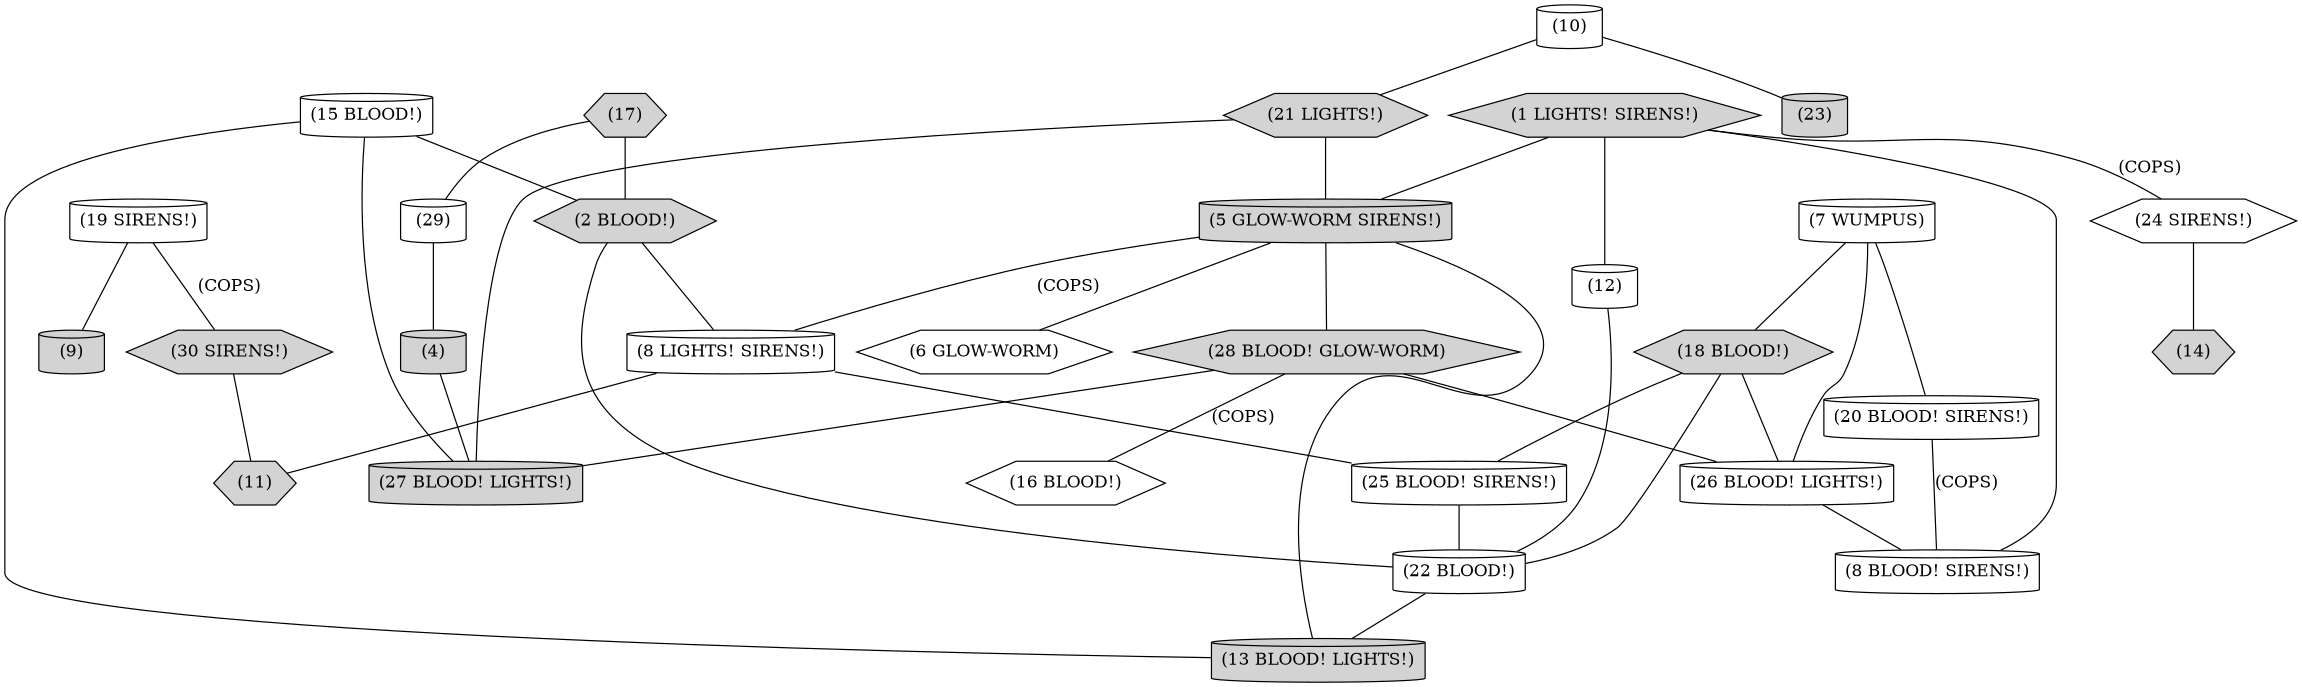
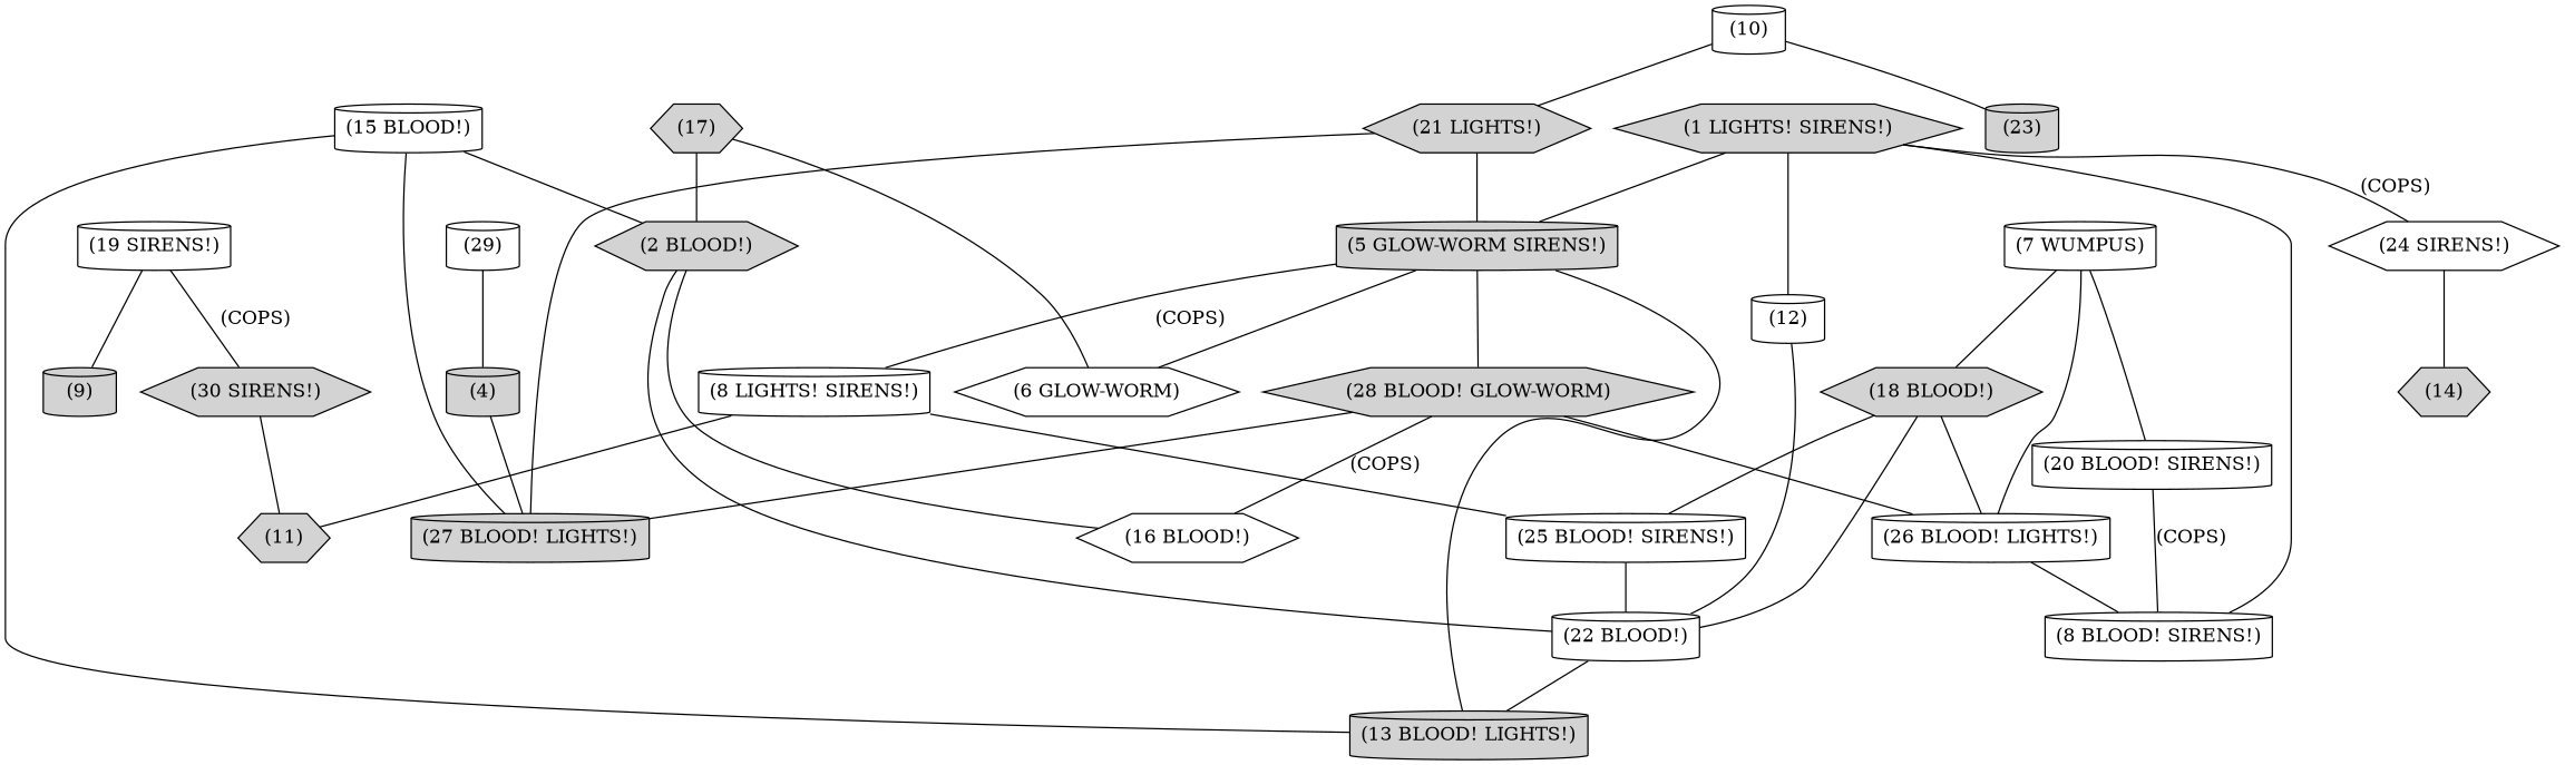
  graph {
    node [fillcolor=lightgrey shape=cylinder style=filled]
    n1 [label="(1 LIGHTS! SIRENS!)" shape=hexagon]
    n2 [label="(5 GLOW-WORM SIRENS!)"]
    n3 [fillcolor=white label="(8 BLOOD! SIRENS!)"]
    n4 [fillcolor=white label="(12)"]
    n5 [fillcolor=white label="(24 SIRENS!)" shape=hexagon]
    n6 [fillcolor=white label="(8 LIGHTS! SIRENS!)"]
    n7 [fillcolor=white label="(6 GLOW-WORM)" shape=hexagon]
    n8 [label="(13 BLOOD! LIGHTS!)"]
    n9 [label="(28 BLOOD! GLOW-WORM)" shape=hexagon]
    n10 [fillcolor=white label="(22 BLOOD!)"]
    n11 [label="(14)" shape=hexagon]
    n12 [label="(2 BLOOD!)" shape=hexagon]
    n13 [fillcolor=white label="(16 BLOOD!)" shape=hexagon]
    n14 [label="(11)" shape=hexagon]
    n15 [fillcolor=white label="(25 BLOOD! SIRENS!)"]
    n16 [label="(4)"]
    n17 [label="(27 BLOOD! LIGHTS!)"]
    n18 [fillcolor=white label="(26 BLOOD! LIGHTS!)"]
    n19 [fillcolor=white label="(7 WUMPUS)"]
    n20 [label="(18 BLOOD!)" shape=hexagon]
    n21 [fillcolor=white label="(20 BLOOD! SIRENS!)"]
    n22 [label="(9)"]
    n23 [fillcolor=white label="(10)"]
    n24 [label="(21 LIGHTS!)" shape=hexagon]
    n25 [label="(23)"]
    n26 [fillcolor=white label="(15 BLOOD!)"]
    n27 [label="(17)" shape=hexagon]
    n28 [fillcolor=white label="(29)"]
    n29 [fillcolor=white label="(19 SIRENS!)"]
    n30 [label="(30 SIRENS!)" shape=hexagon]
    n1 -- n2
    n1 -- n3
    n1 -- n4
    n1 -- n5 [label="(COPS)"]
    n2 -- n6 [label="(COPS)"]
    n2 -- n7
    n2 -- n8
    n2 -- n9
    n4 -- n10
    n5 -- n11
    n6 -- n14
    n6 -- n15 [label="(COPS)"]
    n9 -- n13
    n9 -- n17
    n9 -- n18
    n10 -- n8
    n12 -- n10
-   n12 -- n6
+   n12 -- n13
    n15 -- n10
    n16 -- n17
    n18 -- n3
    n19 -- n18
    n19 -- n20
    n19 -- n21
    n20 -- n10
    n20 -- n15
    n20 -- n18
    n21 -- n3 [label="(COPS)"]
    n23 -- n24
    n23 -- n25
    n24 -- n2
    n24 -- n17
    n26 -- n8
    n26 -- n12
    n26 -- n17
    n27 -- n12
-   n27 -- n28
+   n27 -- n7
    n28 -- n16
    n29 -- n22
    n29 -- n30 [label="(COPS)"]
    n30 -- n14
  }
